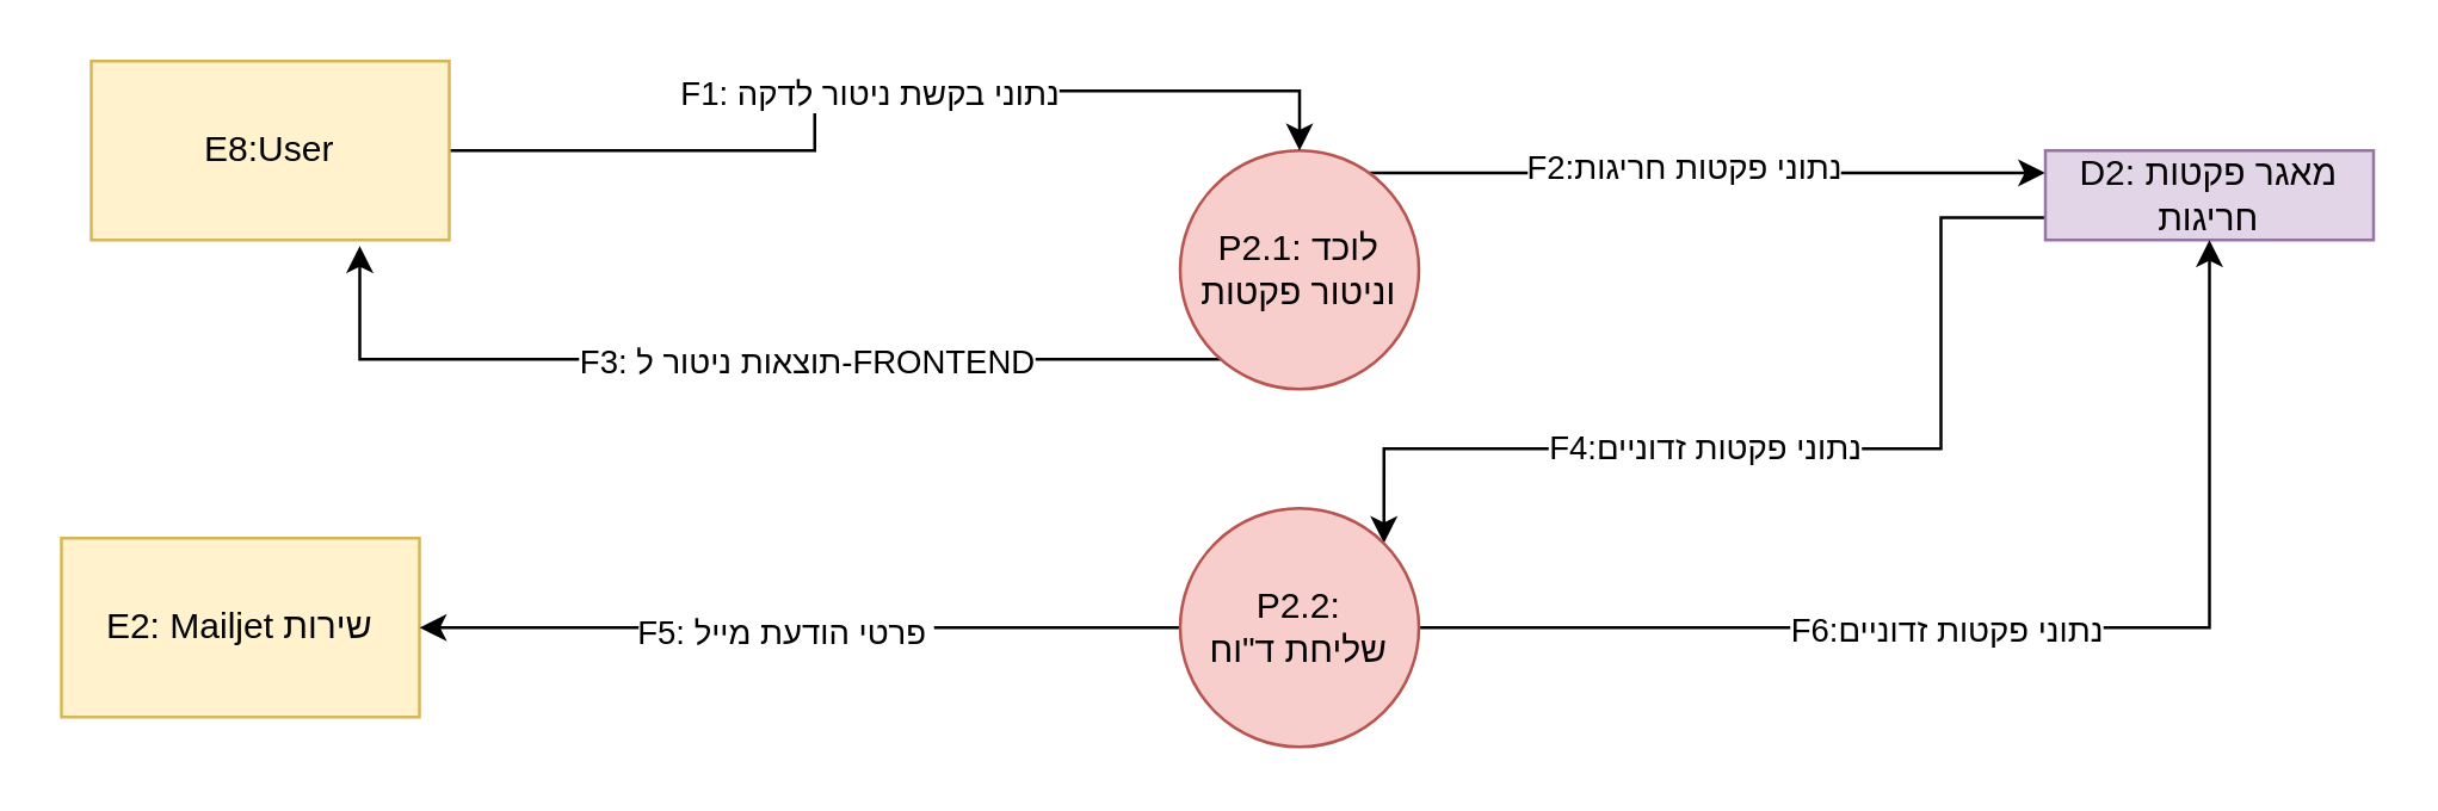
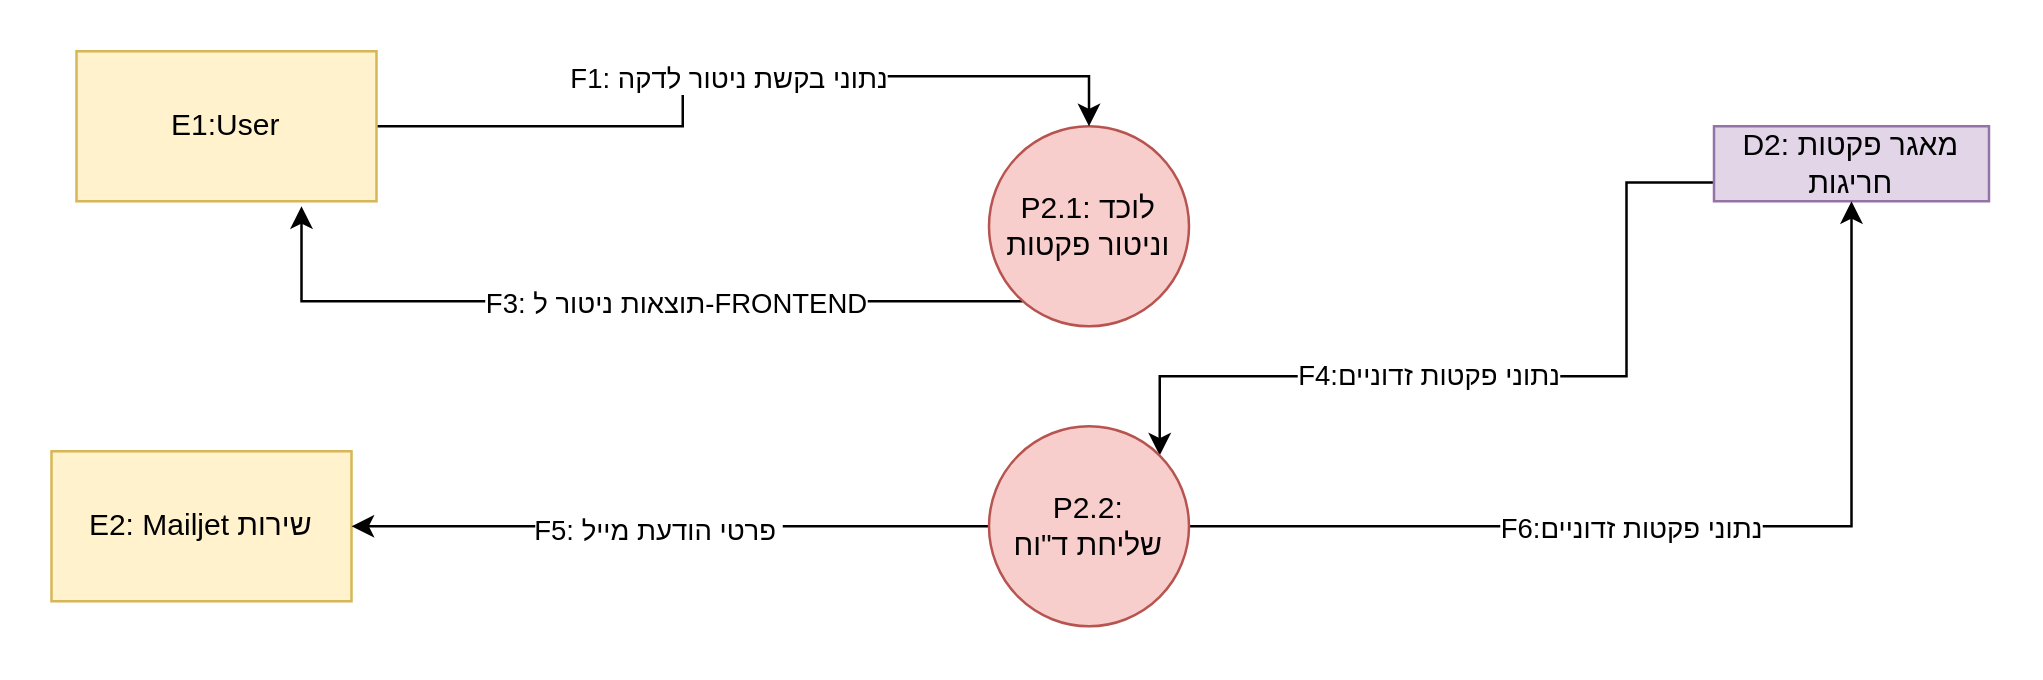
  <mxCell id="0" />
  <mxCell id="1" parent="0" />
  <mxCell id="2" style="edgeStyle=orthogonalEdgeStyle;rounded=0;orthogonalLoop=1;jettySize=auto;html=1;" parent="1" source="6" edge="1"><mxGeometry relative="1" as="geometry"><mxPoint x="120" y="82" as="targetPoint" /><Array as="points"><mxPoint x="120" y="120" /><mxPoint x="120" y="82" /></Array></mxGeometry></mxCell>
  <mxCell id="3" value="F3: תוצאות ניטור ל-FRONTEND" style="edgeLabel;html=1;align=center;verticalAlign=middle;resizable=0;points=[];" parent="2" vertex="1" connectable="0"><mxGeometry x="-0.614" relative="1" as="geometry"><mxPoint x="-76" as="offset" /></mxGeometry></mxCell>
- <mxCell id="4" style="edgeStyle=orthogonalEdgeStyle;rounded=0;orthogonalLoop=1;jettySize=auto;html=1;entryX=0;entryY=0.25;entryDx=0;entryDy=0;" parent="1" source="6" target="9" edge="1"><mxGeometry relative="1" as="geometry"><Array as="points"><mxPoint x="573" y="58" /></Array></mxGeometry></mxCell>
- <mxCell id="5" value="F2:נתוני פקטות&amp;nbsp;חריגות" style="edgeLabel;html=1;align=center;verticalAlign=middle;resizable=0;points=[];" parent="4" vertex="1" connectable="0"><mxGeometry x="-0.077" y="3" relative="1" as="geometry"><mxPoint y="1" as="offset" /></mxGeometry></mxCell>
  <mxCell id="6" value="P2.1:לוכד&amp;nbsp; וניטור פקטות" style="ellipse;whiteSpace=wrap;html=1;aspect=fixed;fillColor=#f8cecc;strokeColor=#b85450;" parent="1" vertex="1"><mxGeometry x="395" y="50" width="80" height="80" as="geometry" /></mxCell>
  <mxCell id="7" style="edgeStyle=orthogonalEdgeStyle;rounded=0;orthogonalLoop=1;jettySize=auto;html=1;entryX=1;entryY=0;entryDx=0;entryDy=0;exitX=0;exitY=0.75;exitDx=0;exitDy=0;" parent="1" source="9" target="18" edge="1"><mxGeometry relative="1" as="geometry"><Array as="points"><mxPoint x="650" y="73" /><mxPoint x="650" y="150" /><mxPoint x="463" y="150" /></Array></mxGeometry></mxCell>
  <mxCell id="8" value="F4:נתוני פקטות זדוניים" style="edgeLabel;html=1;align=center;verticalAlign=middle;resizable=0;points=[];" parent="7" vertex="1" connectable="0"><mxGeometry x="0.162" y="-1" relative="1" as="geometry"><mxPoint as="offset" /></mxGeometry></mxCell>
  <mxCell id="9" value="D2: מאגר פקטות חריגות" style="rounded=0;whiteSpace=wrap;html=1;fillColor=#e1d5e7;strokeColor=#9673a6;" parent="1" vertex="1"><mxGeometry x="685" y="50" width="110" height="30" as="geometry" /></mxCell>
  <mxCell id="10" style="edgeStyle=orthogonalEdgeStyle;rounded=0;orthogonalLoop=1;jettySize=auto;html=1;entryX=0.5;entryY=0;entryDx=0;entryDy=0;" parent="1" source="12" target="6" edge="1"><mxGeometry relative="1" as="geometry" /></mxCell>
  <mxCell id="11" value="F1: נתוני בקשת ניטור לדקה" style="edgeLabel;html=1;align=center;verticalAlign=middle;resizable=0;points=[];" parent="10" vertex="1" connectable="0"><mxGeometry x="-0.105" y="2" relative="1" as="geometry"><mxPoint x="15" y="2" as="offset" /></mxGeometry></mxCell>
- <mxCell id="12" value="E8:User" style="rounded=0;whiteSpace=wrap;html=1;fillColor=#fff2cc;strokeColor=#d6b656;" parent="1" vertex="1"><mxGeometry x="30" y="20" width="120" height="60" as="geometry" /></mxCell>
+ <mxCell id="12" value="E1:User" style="rounded=0;whiteSpace=wrap;html=1;fillColor=#fff2cc;strokeColor=#d6b656;" parent="1" vertex="1"><mxGeometry x="30" y="20" width="120" height="60" as="geometry" /></mxCell>
  <mxCell id="13" value="E2: Mailjet שירות" style="rounded=0;whiteSpace=wrap;html=1;fillColor=#fff2cc;strokeColor=#d6b656;" parent="1" vertex="1"><mxGeometry x="20" y="180" width="120" height="60" as="geometry" /></mxCell>
  <mxCell id="14" style="edgeStyle=orthogonalEdgeStyle;rounded=0;orthogonalLoop=1;jettySize=auto;html=1;entryX=1;entryY=0.5;entryDx=0;entryDy=0;" parent="1" source="18" target="13" edge="1"><mxGeometry relative="1" as="geometry" /></mxCell>
  <mxCell id="15" value="F5: פרטי הודעת מייל&amp;nbsp;" style="edgeLabel;html=1;align=center;verticalAlign=middle;resizable=0;points=[];" parent="14" vertex="1" connectable="0"><mxGeometry x="0.051" y="1" relative="1" as="geometry"><mxPoint x="1" as="offset" /></mxGeometry></mxCell>
  <mxCell id="16" style="edgeStyle=orthogonalEdgeStyle;rounded=0;orthogonalLoop=1;jettySize=auto;html=1;entryX=0.5;entryY=1;entryDx=0;entryDy=0;" parent="1" source="18" target="9" edge="1"><mxGeometry relative="1" as="geometry" /></mxCell>
  <mxCell id="17" value="F6:נתוני פקטות&amp;nbsp;זדוניים" style="edgeLabel;html=1;align=center;verticalAlign=middle;resizable=0;points=[];" parent="16" vertex="1" connectable="0"><mxGeometry x="-0.111" y="1" relative="1" as="geometry"><mxPoint y="1" as="offset" /></mxGeometry></mxCell>
  <mxCell id="18" value="&lt;div&gt;P2.2:&lt;/div&gt;&lt;div&gt;שליחת&amp;nbsp;ד&quot;וח&lt;/div&gt;" style="ellipse;whiteSpace=wrap;html=1;aspect=fixed;fillColor=#f8cecc;strokeColor=#b85450;" parent="1" vertex="1"><mxGeometry x="395" y="170" width="80" height="80" as="geometry" /></mxCell>
